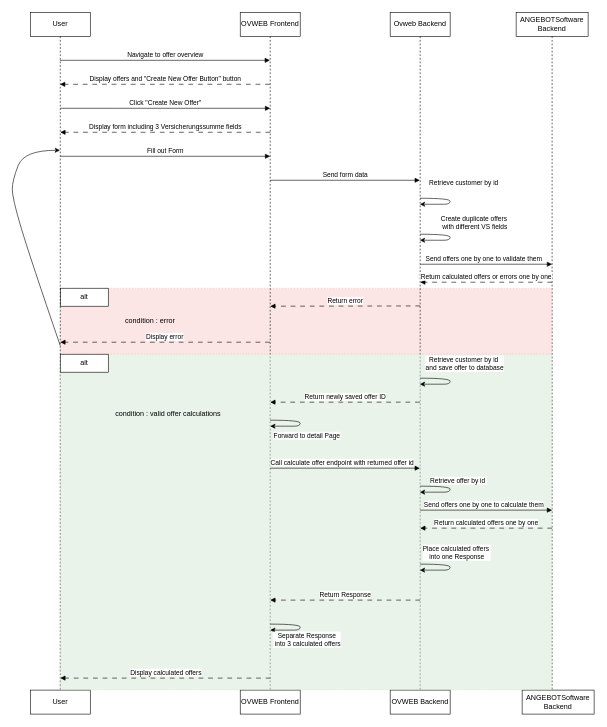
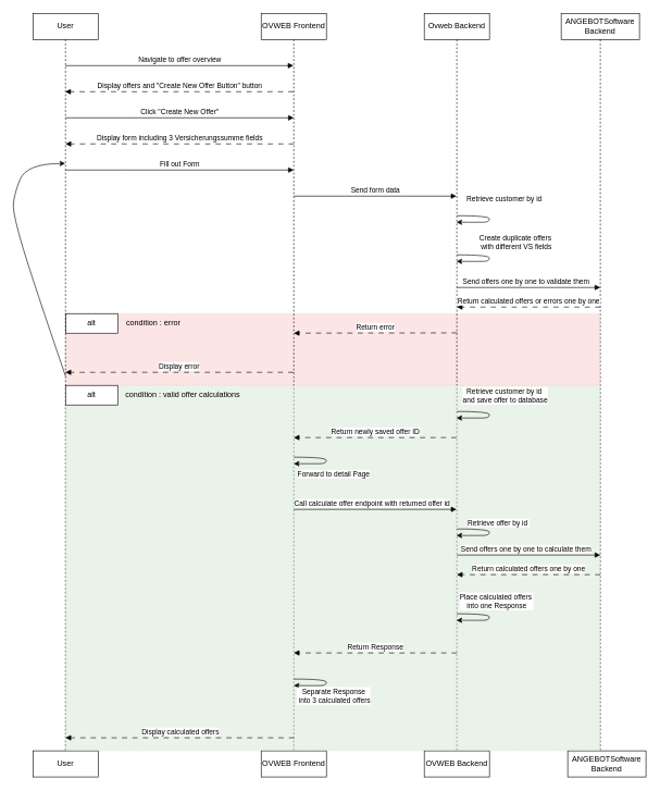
  <mxCell id="0" />
  <mxCell id="1" parent="0" />
  <mxCell id="2" value="Navigate to offer overview" style="html=1;verticalAlign=bottom;endArrow=block;edgeStyle=elbowEdgeStyle;elbow=vertical;curved=0;rounded=0;" parent="1" source="22" target="21" edge="1"><mxGeometry relative="1" as="geometry"><mxPoint x="125" y="150" as="sourcePoint" /><Array as="points"><mxPoint x="190" y="100" /></Array><mxPoint x="395" y="100" as="targetPoint" /></mxGeometry></mxCell>
  <mxCell id="3" value="Display offers and &quot;Create New Offer Button&quot; button" style="html=1;verticalAlign=bottom;endArrow=block;edgeStyle=elbowEdgeStyle;elbow=vertical;curved=0;rounded=0;dashed=1;dashPattern=8 8;" parent="1" source="21" target="22" edge="1"><mxGeometry relative="1" as="geometry"><mxPoint x="395" y="140" as="sourcePoint" /><Array as="points"><mxPoint x="200" y="140" /></Array><mxPoint x="110" y="140" as="targetPoint" /></mxGeometry></mxCell>
  <mxCell id="4" value="ANGEBOTSoftware Backend" style="shape=umlLifeline;perimeter=lifelinePerimeter;whiteSpace=wrap;html=1;container=0;dropTarget=0;collapsible=0;recursiveResize=0;outlineConnect=0;portConstraint=eastwest;newEdgeStyle={&quot;edgeStyle&quot;:&quot;elbowEdgeStyle&quot;,&quot;elbow&quot;:&quot;vertical&quot;,&quot;curved&quot;:0,&quot;rounded&quot;:0};" parent="1" vertex="1"><mxGeometry x="860" y="20" width="120" height="1130" as="geometry" /></mxCell>
  <mxCell id="5" value="Click &quot;Create New Offer&quot;" style="html=1;verticalAlign=bottom;endArrow=block;edgeStyle=elbowEdgeStyle;elbow=vertical;curved=0;rounded=0;" parent="1" edge="1"><mxGeometry relative="1" as="geometry"><mxPoint x="100" y="180" as="sourcePoint" /><Array as="points"><mxPoint x="190" y="180" /></Array><mxPoint x="450" y="180" as="targetPoint" /></mxGeometry></mxCell>
  <mxCell id="6" value="Display form &lt;span style=&quot;&quot;&gt;including 3 Versicherungssumme fields&lt;/span&gt;" style="html=1;verticalAlign=bottom;endArrow=block;edgeStyle=elbowEdgeStyle;elbow=vertical;curved=0;rounded=0;labelBackgroundColor=none;dashed=1;dashPattern=8 8;" parent="1" edge="1"><mxGeometry relative="1" as="geometry"><mxPoint x="450" y="220" as="sourcePoint" /><Array as="points"><mxPoint x="200" y="220" /></Array><mxPoint x="100" y="220" as="targetPoint" /></mxGeometry></mxCell>
  <mxCell id="7" value="Fill out Form" style="html=1;verticalAlign=bottom;endArrow=block;edgeStyle=elbowEdgeStyle;elbow=vertical;curved=0;rounded=0;" parent="1" edge="1"><mxGeometry relative="1" as="geometry"><mxPoint x="100" y="260" as="sourcePoint" /><Array as="points"><mxPoint x="190" y="260" /></Array><mxPoint x="450" y="260" as="targetPoint" /></mxGeometry></mxCell>
  <mxCell id="8" value="Send form data" style="html=1;verticalAlign=bottom;endArrow=block;edgeStyle=elbowEdgeStyle;elbow=vertical;curved=0;rounded=0;" parent="1" edge="1"><mxGeometry relative="1" as="geometry"><mxPoint x="450" y="300" as="sourcePoint" /><Array as="points"><mxPoint x="540" y="300" /></Array><mxPoint x="699.5" y="300" as="targetPoint" /></mxGeometry></mxCell>
  <mxCell id="9" value="" style="curved=1;endArrow=classic;html=1;rounded=0;" parent="1" edge="1"><mxGeometry width="50" height="50" relative="1" as="geometry"><mxPoint x="700" y="330" as="sourcePoint" /><mxPoint x="699.5" y="340" as="targetPoint" /><Array as="points"><mxPoint x="750" y="330" /><mxPoint x="750" y="340" /><mxPoint x="730" y="340" /><mxPoint x="720" y="340" /></Array></mxGeometry></mxCell>
  <mxCell id="10" value="Retrieve customer by id&amp;nbsp;&lt;div&gt;&lt;br&gt;&lt;/div&gt;" style="edgeLabel;html=1;align=center;verticalAlign=middle;resizable=0;points=[];" parent="9" vertex="1" connectable="0"><mxGeometry x="-0.408" y="1" relative="1" as="geometry"><mxPoint x="40" y="-19" as="offset" /></mxGeometry></mxCell>
  <mxCell id="11" value="User" style="rounded=0;whiteSpace=wrap;html=1;" parent="1" vertex="1"><mxGeometry x="50" y="1150" width="100" height="40" as="geometry" /></mxCell>
  <mxCell id="12" value="OVWEB Frontend" style="rounded=0;whiteSpace=wrap;html=1;" parent="1" vertex="1"><mxGeometry x="400" y="1150" width="100" height="40" as="geometry" /></mxCell>
  <mxCell id="13" value="OVWEB Backend" style="rounded=0;whiteSpace=wrap;html=1;" parent="1" vertex="1"><mxGeometry x="650" y="1150" width="100" height="40" as="geometry" /></mxCell>
  <mxCell id="14" value="ANGEBOTSoftware Backend" style="rounded=0;whiteSpace=wrap;html=1;" parent="1" vertex="1"><mxGeometry x="870" y="1150" width="120" height="40" as="geometry" /></mxCell>
  <mxCell id="15" value="" style="curved=1;endArrow=classic;html=1;rounded=0;" parent="1" edge="1"><mxGeometry width="50" height="50" relative="1" as="geometry"><mxPoint x="700" y="390" as="sourcePoint" /><mxPoint x="699.5" y="400" as="targetPoint" /><Array as="points"><mxPoint x="750" y="390" /><mxPoint x="750" y="400" /><mxPoint x="730" y="400" /><mxPoint x="720" y="400" /></Array></mxGeometry></mxCell>
  <mxCell id="16" value="&lt;span style=&quot;&quot;&gt;Create duplicate offers&amp;nbsp;&lt;/span&gt;&lt;div&gt;&lt;span style=&quot;&quot;&gt;with different VS fields&lt;/span&gt;&lt;/div&gt;" style="edgeLabel;html=1;align=center;verticalAlign=middle;resizable=0;points=[];labelBackgroundColor=none;" parent="15" vertex="1" connectable="0"><mxGeometry x="-0.408" y="1" relative="1" as="geometry"><mxPoint x="57" y="-19" as="offset" /></mxGeometry></mxCell>
  <mxCell id="17" value="" style="rounded=0;whiteSpace=wrap;html=1;fillColor=#f8cecc;dashed=1;dashPattern=1 4;strokeColor=#b85450;opacity=50;" parent="1" vertex="1"><mxGeometry x="100" y="480" width="820" height="110" as="geometry" /></mxCell>
  <mxCell id="18" value="alt" style="rounded=0;whiteSpace=wrap;html=1;" parent="1" vertex="1"><mxGeometry x="100" y="480" width="80" height="30" as="geometry" /></mxCell>
- <mxCell id="19" value="condition : error" style="text;html=1;align=center;verticalAlign=middle;whiteSpace=wrap;rounded=0;" parent="1" vertex="1"><mxGeometry x="195" y="520" width="110" height="30" as="geometry" /></mxCell>
+ <mxCell id="19" value="condition : error" style="text;html=1;align=center;verticalAlign=middle;whiteSpace=wrap;rounded=0;" parent="1" vertex="1"><mxGeometry x="180" y="480" width="110" height="30" as="geometry" /></mxCell>
  <mxCell id="20" value="Ovweb Backend" style="shape=umlLifeline;perimeter=lifelinePerimeter;whiteSpace=wrap;html=1;container=0;dropTarget=0;collapsible=0;recursiveResize=0;outlineConnect=0;portConstraint=eastwest;newEdgeStyle={&quot;edgeStyle&quot;:&quot;elbowEdgeStyle&quot;,&quot;elbow&quot;:&quot;vertical&quot;,&quot;curved&quot;:0,&quot;rounded&quot;:0};" parent="1" vertex="1"><mxGeometry x="650" y="20" width="100" height="1130" as="geometry" /></mxCell>
  <mxCell id="21" value="OVWEB Frontend" style="shape=umlLifeline;perimeter=lifelinePerimeter;whiteSpace=wrap;html=1;container=0;dropTarget=0;collapsible=0;recursiveResize=0;outlineConnect=0;portConstraint=eastwest;newEdgeStyle={&quot;edgeStyle&quot;:&quot;elbowEdgeStyle&quot;,&quot;elbow&quot;:&quot;vertical&quot;,&quot;curved&quot;:0,&quot;rounded&quot;:0};" parent="1" vertex="1"><mxGeometry x="400" y="20" width="100" height="1130" as="geometry" /></mxCell>
  <mxCell id="22" value="User" style="shape=umlLifeline;perimeter=lifelinePerimeter;whiteSpace=wrap;html=1;container=0;dropTarget=0;collapsible=0;recursiveResize=0;outlineConnect=0;portConstraint=eastwest;newEdgeStyle={&quot;edgeStyle&quot;:&quot;elbowEdgeStyle&quot;,&quot;elbow&quot;:&quot;vertical&quot;,&quot;curved&quot;:0,&quot;rounded&quot;:0};" parent="1" vertex="1"><mxGeometry x="50" y="20" width="100" height="1130" as="geometry" /></mxCell>
  <mxCell id="23" value="Return error" style="html=1;verticalAlign=bottom;endArrow=block;edgeStyle=elbowEdgeStyle;elbow=vertical;curved=0;rounded=0;dashed=1;dashPattern=8 8;" parent="1" edge="1"><mxGeometry x="0.0" relative="1" as="geometry"><mxPoint x="700" y="509.52" as="sourcePoint" /><Array as="points" /><mxPoint x="450.024" y="509.663" as="targetPoint" /><mxPoint as="offset" /></mxGeometry></mxCell>
  <mxCell id="24" value="Send offers one by one to validate them" style="html=1;verticalAlign=bottom;endArrow=block;edgeStyle=elbowEdgeStyle;elbow=vertical;curved=0;rounded=0;" parent="1" edge="1"><mxGeometry x="-0.038" relative="1" as="geometry"><mxPoint x="700" y="440" as="sourcePoint" /><Array as="points"><mxPoint x="790" y="440" /></Array><mxPoint x="920" y="440" as="targetPoint" /><mxPoint as="offset" /></mxGeometry></mxCell>
  <mxCell id="25" value="Return calculated offers or errors one by one" style="html=1;verticalAlign=bottom;endArrow=block;edgeStyle=elbowEdgeStyle;elbow=vertical;curved=0;rounded=0;dashed=1;dashPattern=8 8;" parent="1" edge="1"><mxGeometry x="-0.001" relative="1" as="geometry"><mxPoint x="920" y="470" as="sourcePoint" /><Array as="points" /><mxPoint x="700" y="470" as="targetPoint" /><mxPoint as="offset" /></mxGeometry></mxCell>
  <mxCell id="26" value="Display error" style="html=1;verticalAlign=bottom;endArrow=block;edgeStyle=elbowEdgeStyle;elbow=vertical;curved=0;rounded=0;dashed=1;dashPattern=8 8;" parent="1" edge="1"><mxGeometry x="-0.001" relative="1" as="geometry"><mxPoint x="449.48" y="570.005" as="sourcePoint" /><Array as="points" /><mxPoint x="100.004" y="570.005" as="targetPoint" /><mxPoint as="offset" /></mxGeometry></mxCell>
  <mxCell id="27" value="" style="curved=1;endArrow=classic;html=1;rounded=0;exitX=0;exitY=0.871;exitDx=0;exitDy=0;exitPerimeter=0;" parent="1" source="17" target="22" edge="1"><mxGeometry width="50" height="50" relative="1" as="geometry"><mxPoint x="590" y="400" as="sourcePoint" /><mxPoint x="40" y="250" as="targetPoint" /><Array as="points"><mxPoint x="50" y="430" /><mxPoint x="20" y="330" /><mxPoint x="20" y="300" /><mxPoint x="40" y="250" /></Array></mxGeometry></mxCell>
  <mxCell id="28" value="" style="rounded=0;whiteSpace=wrap;html=1;fillColor=#d5e8d4;dashed=1;dashPattern=1 4;strokeColor=#82b366;opacity=50;" parent="1" vertex="1"><mxGeometry x="100" y="590" width="820" height="560" as="geometry" /></mxCell>
  <mxCell id="29" value="alt" style="rounded=0;whiteSpace=wrap;html=1;" parent="1" vertex="1"><mxGeometry x="100" y="590" width="80" height="30" as="geometry" /></mxCell>
- <mxCell id="30" value="condition : valid offer calculations" style="text;html=1;align=center;verticalAlign=middle;whiteSpace=wrap;rounded=0;" parent="1" vertex="1"><mxGeometry x="180" y="675" width="200" height="30" as="geometry" /></mxCell>
+ <mxCell id="30" value="condition : valid offer calculations" style="text;html=1;align=center;verticalAlign=middle;whiteSpace=wrap;rounded=0;" parent="1" vertex="1"><mxGeometry x="180" y="590" width="200" height="30" as="geometry" /></mxCell>
  <mxCell id="31" value="" style="curved=1;endArrow=classic;html=1;rounded=0;" parent="1" edge="1"><mxGeometry width="50" height="50" relative="1" as="geometry"><mxPoint x="700" y="630" as="sourcePoint" /><mxPoint x="699.5" y="640" as="targetPoint" /><Array as="points"><mxPoint x="750" y="630" /><mxPoint x="750" y="640" /><mxPoint x="730" y="640" /><mxPoint x="720" y="640" /></Array></mxGeometry></mxCell>
  <mxCell id="32" value="Retrieve customer by id&amp;nbsp;&lt;div&gt;and save offer to database&lt;/div&gt;" style="edgeLabel;html=1;align=center;verticalAlign=middle;resizable=0;points=[];" parent="31" vertex="1" connectable="0"><mxGeometry x="-0.408" y="1" relative="1" as="geometry"><mxPoint x="40" y="-24" as="offset" /></mxGeometry></mxCell>
  <mxCell id="33" value="Return newly saved offer ID" style="html=1;verticalAlign=bottom;endArrow=block;edgeStyle=elbowEdgeStyle;elbow=vertical;curved=0;rounded=0;dashed=1;dashPattern=8 8;" parent="1" edge="1"><mxGeometry relative="1" as="geometry"><mxPoint x="699.5" y="670" as="sourcePoint" /><Array as="points" /><mxPoint x="450" y="670" as="targetPoint" /></mxGeometry></mxCell>
  <mxCell id="34" value="" style="curved=1;endArrow=classic;html=1;rounded=0;" parent="1" edge="1"><mxGeometry width="50" height="50" relative="1" as="geometry"><mxPoint x="450" y="700" as="sourcePoint" /><mxPoint x="450" y="710" as="targetPoint" /><Array as="points"><mxPoint x="500" y="700" /><mxPoint x="500" y="710" /><mxPoint x="480" y="710" /><mxPoint x="470" y="710" /></Array></mxGeometry></mxCell>
  <mxCell id="35" value="Forward to detail Page" style="edgeLabel;html=1;align=center;verticalAlign=middle;resizable=0;points=[];" parent="34" vertex="1" connectable="0"><mxGeometry x="-0.408" y="1" relative="1" as="geometry"><mxPoint x="27" y="26" as="offset" /></mxGeometry></mxCell>
  <mxCell id="36" value="Call calculate offer endpoint with returned offer id" style="html=1;verticalAlign=bottom;endArrow=block;edgeStyle=elbowEdgeStyle;elbow=vertical;curved=0;rounded=0;" parent="1" edge="1"><mxGeometry x="-0.038" relative="1" as="geometry"><mxPoint x="450" y="780" as="sourcePoint" /><Array as="points"><mxPoint x="540" y="780" /></Array><mxPoint x="699.5" y="780" as="targetPoint" /><mxPoint as="offset" /></mxGeometry></mxCell>
  <mxCell id="37" value="" style="curved=1;endArrow=classic;html=1;rounded=0;" parent="1" edge="1"><mxGeometry width="50" height="50" relative="1" as="geometry"><mxPoint x="700" y="810" as="sourcePoint" /><mxPoint x="699.5" y="820" as="targetPoint" /><Array as="points"><mxPoint x="750" y="810" /><mxPoint x="750" y="820" /><mxPoint x="730" y="820" /><mxPoint x="720" y="820" /></Array></mxGeometry></mxCell>
  <mxCell id="38" value="Retrieve offer by id&amp;nbsp;" style="edgeLabel;html=1;align=center;verticalAlign=middle;resizable=0;points=[];" parent="37" vertex="1" connectable="0"><mxGeometry x="-0.408" y="1" relative="1" as="geometry"><mxPoint x="30" y="-9" as="offset" /></mxGeometry></mxCell>
  <mxCell id="39" value="Return Response" style="html=1;verticalAlign=bottom;endArrow=block;edgeStyle=elbowEdgeStyle;elbow=vertical;curved=0;rounded=0;dashed=1;dashPattern=8 8;" parent="1" edge="1"><mxGeometry x="-0.001" relative="1" as="geometry"><mxPoint x="700" y="1000" as="sourcePoint" /><Array as="points" /><mxPoint x="450" y="1000" as="targetPoint" /><mxPoint as="offset" /></mxGeometry></mxCell>
  <mxCell id="40" value="Send offers one by one to calculate them" style="html=1;verticalAlign=bottom;endArrow=block;edgeStyle=elbowEdgeStyle;elbow=vertical;curved=0;rounded=0;" parent="1" edge="1"><mxGeometry x="-0.038" relative="1" as="geometry"><mxPoint x="700" y="850" as="sourcePoint" /><Array as="points"><mxPoint x="790" y="850" /></Array><mxPoint x="920" y="850" as="targetPoint" /><mxPoint as="offset" /></mxGeometry></mxCell>
  <mxCell id="41" value="Return calculated offers one by one" style="html=1;verticalAlign=bottom;endArrow=block;edgeStyle=elbowEdgeStyle;elbow=vertical;curved=0;rounded=0;dashed=1;dashPattern=8 8;" parent="1" edge="1"><mxGeometry x="-0.001" relative="1" as="geometry"><mxPoint x="920" y="880" as="sourcePoint" /><Array as="points" /><mxPoint x="700" y="880" as="targetPoint" /><mxPoint as="offset" /></mxGeometry></mxCell>
  <mxCell id="42" value="" style="curved=1;endArrow=classic;html=1;rounded=0;" parent="1" edge="1"><mxGeometry width="50" height="50" relative="1" as="geometry"><mxPoint x="700" y="940" as="sourcePoint" /><mxPoint x="699.5" y="950" as="targetPoint" /><Array as="points"><mxPoint x="750" y="940" /><mxPoint x="750" y="950" /><mxPoint x="730" y="950" /><mxPoint x="720" y="950" /></Array></mxGeometry></mxCell>
  <mxCell id="43" value="Place calculated offers&amp;nbsp;&lt;div&gt;into one Response&lt;/div&gt;" style="edgeLabel;html=1;align=center;verticalAlign=middle;resizable=0;points=[];" parent="42" vertex="1" connectable="0"><mxGeometry x="-0.408" y="1" relative="1" as="geometry"><mxPoint x="27" y="-19" as="offset" /></mxGeometry></mxCell>
  <mxCell id="44" value="Display calculated offers" style="html=1;verticalAlign=bottom;endArrow=block;edgeStyle=elbowEdgeStyle;elbow=vertical;curved=0;rounded=0;dashed=1;dashPattern=8 8;" parent="1" edge="1"><mxGeometry x="-0.001" relative="1" as="geometry"><mxPoint x="450.5" y="1130" as="sourcePoint" /><Array as="points" /><mxPoint x="100" y="1130" as="targetPoint" /><mxPoint as="offset" /></mxGeometry></mxCell>
  <mxCell id="45" value="" style="curved=1;endArrow=classic;html=1;rounded=0;" parent="1" edge="1"><mxGeometry width="50" height="50" relative="1" as="geometry"><mxPoint x="450" y="1040" as="sourcePoint" /><mxPoint x="450" y="1050" as="targetPoint" /><Array as="points"><mxPoint x="500" y="1040" /><mxPoint x="500" y="1050" /><mxPoint x="480" y="1050" /><mxPoint x="470" y="1050" /></Array></mxGeometry></mxCell>
  <mxCell id="46" value="Separate Response&lt;div&gt;&amp;nbsp;into 3 calculated offers&lt;/div&gt;" style="edgeLabel;html=1;align=center;verticalAlign=middle;resizable=0;points=[];" parent="45" vertex="1" connectable="0"><mxGeometry x="-0.408" y="1" relative="1" as="geometry"><mxPoint x="27" y="26" as="offset" /></mxGeometry></mxCell>
